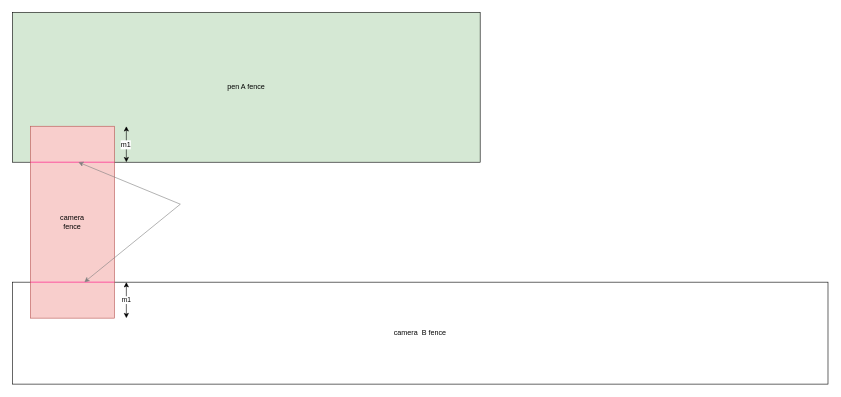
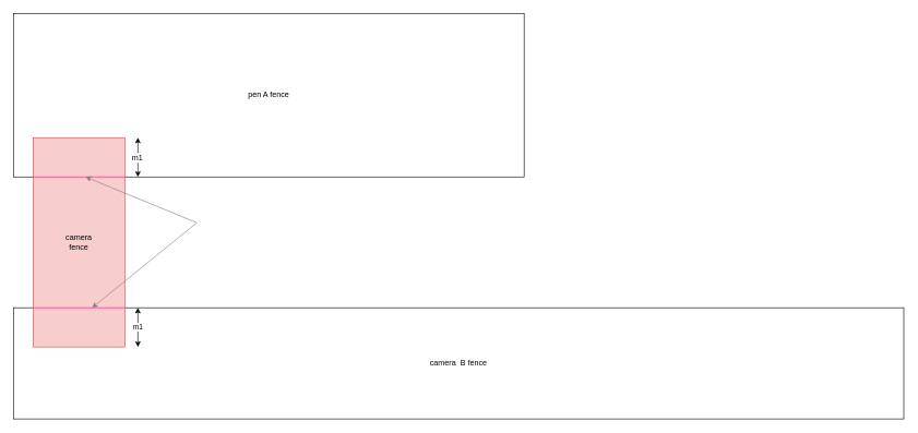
  <mxCell id="0" />
  <mxCell id="1" parent="0" />
- <mxCell id="2" value="pen A fence" style="rounded=0;whiteSpace=wrap;html=1;fillColor=#d5e8d4;" vertex="1" parent="1"><mxGeometry x="20" y="20" width="780" height="250" as="geometry" /></mxCell>
+ <mxCell id="2" value="pen A fence" style="rounded=0;whiteSpace=wrap;html=1;" vertex="1" parent="1"><mxGeometry x="20" y="20" width="780" height="250" as="geometry" /></mxCell>
  <mxCell id="3" value="camera &amp;nbsp;B fence" style="rounded=0;whiteSpace=wrap;html=1;" vertex="1" parent="1"><mxGeometry x="20" y="470" width="1360" height="170" as="geometry" /></mxCell>
  <mxCell id="4" value="camera&lt;br&gt;fence" style="rounded=0;whiteSpace=wrap;html=1;direction=south;fillColor=#f8cecc;strokeColor=#b85450;" vertex="1" parent="1"><mxGeometry x="50" y="210" width="140" height="320" as="geometry" /></mxCell>
  <mxCell id="5" value="" style="endArrow=classic;startArrow=classic;html=1;" edge="1" parent="1" target="2"><mxGeometry width="50" height="50" relative="1" as="geometry"><mxPoint x="200" y="270" as="sourcePoint" /><mxPoint x="250" y="220" as="targetPoint" /></mxGeometry></mxCell>
  <mxCell id="6" value="" style="endArrow=classic;startArrow=classic;html=1;" edge="1" parent="1"><mxGeometry width="50" height="50" relative="1" as="geometry"><mxPoint x="210" y="270" as="sourcePoint" /><mxPoint x="210" y="210" as="targetPoint" /></mxGeometry></mxCell>
  <mxCell id="7" value="m1" style="text;html=1;align=center;verticalAlign=middle;resizable=0;points=[];labelBackgroundColor=#ffffff;" vertex="1" connectable="0" parent="6"><mxGeometry x="-0.333" y="2" relative="1" as="geometry"><mxPoint y="-10" as="offset" /></mxGeometry></mxCell>
  <mxCell id="8" value="m1" style="endArrow=classic;startArrow=classic;html=1;" edge="1" parent="1"><mxGeometry width="50" height="50" relative="1" as="geometry"><mxPoint x="210" y="530" as="sourcePoint" /><mxPoint x="210" y="470" as="targetPoint" /></mxGeometry></mxCell>
  <mxCell id="9" value="" style="endArrow=none;html=1;strokeColor=#FF0080;" edge="1" parent="1"><mxGeometry width="50" height="50" relative="1" as="geometry"><mxPoint x="50" y="470" as="sourcePoint" /><mxPoint x="190" y="470" as="targetPoint" /></mxGeometry></mxCell>
  <mxCell id="10" value="" style="endArrow=none;html=1;fillColor=#fff2cc;strokeColor=#FF0080;" edge="1" parent="1"><mxGeometry width="50" height="50" relative="1" as="geometry"><mxPoint x="50" y="270" as="sourcePoint" /><mxPoint x="190" y="270" as="targetPoint" /></mxGeometry></mxCell>
  <mxCell id="11" value="" style="endArrow=classic;html=1;strokeColor=#808080;" edge="1" parent="1"><mxGeometry width="50" height="50" relative="1" as="geometry"><mxPoint x="300" y="340" as="sourcePoint" /><mxPoint x="130" y="270" as="targetPoint" /></mxGeometry></mxCell>
  <mxCell id="12" value="" style="endArrow=classic;html=1;strokeColor=#808080;" edge="1" parent="1"><mxGeometry width="50" height="50" relative="1" as="geometry"><mxPoint x="300" y="340" as="sourcePoint" /><mxPoint x="140" y="470" as="targetPoint" /></mxGeometry></mxCell>
